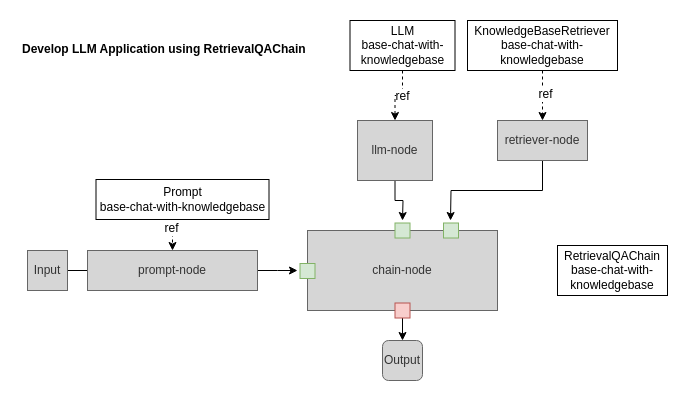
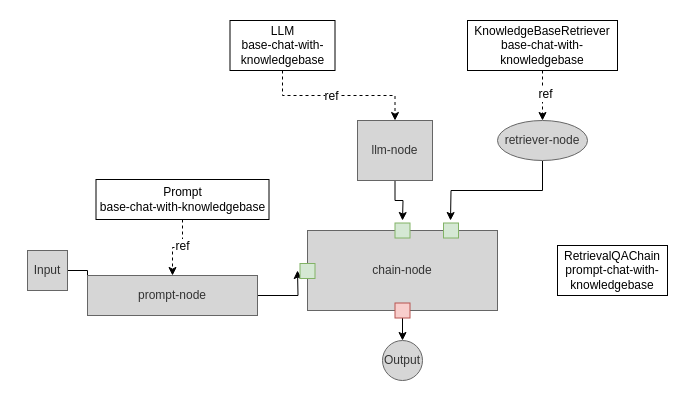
  <mxCell id="0" />
  <mxCell id="1" parent="0" />
  <mxCell id="2" style="edgeStyle=orthogonalEdgeStyle;rounded=0;orthogonalLoop=1;jettySize=auto;html=1;exitX=1;exitY=0.5;exitDx=0;exitDy=0;entryX=0;entryY=0.5;entryDx=0;entryDy=0;endArrow=none;" parent="1" source="20" target="4" edge="1"><mxGeometry relative="1" as="geometry"><mxPoint x="107" y="270" as="sourcePoint" /></mxGeometry></mxCell>
  <mxCell id="3" style="edgeStyle=orthogonalEdgeStyle;rounded=0;orthogonalLoop=1;jettySize=auto;html=1;exitX=1;exitY=0.5;exitDx=0;exitDy=0;" parent="1" source="4" edge="1"><mxGeometry relative="1" as="geometry"><mxPoint x="297" y="270" as="targetPoint" /></mxGeometry></mxCell>
- <mxCell id="4" value="prompt-node" style="rounded=0;whiteSpace=wrap;html=1;fillColor=#D6D6D6;strokeColor=#666666;fontColor=#333333;" parent="1" vertex="1"><mxGeometry x="87" y="250" width="170" height="40" as="geometry" /></mxCell>
+ <mxCell id="4" value="prompt-node" style="rounded=0;whiteSpace=wrap;html=1;fillColor=#D6D6D6;strokeColor=#666666;fontColor=#333333;" parent="1" vertex="1"><mxGeometry x="87" y="275" width="170" height="40" as="geometry" /></mxCell>
  <mxCell id="5" style="edgeStyle=orthogonalEdgeStyle;rounded=0;orthogonalLoop=1;jettySize=auto;html=1;exitX=0.5;exitY=1;exitDx=0;exitDy=0;" parent="1" source="6" edge="1"><mxGeometry relative="1" as="geometry"><mxPoint x="402" y="220" as="targetPoint" /></mxGeometry></mxCell>
  <mxCell id="6" value="llm-node" style="rounded=0;whiteSpace=wrap;html=1;fillColor=#D6D6D6;strokeColor=#666666;fontColor=#333333;" parent="1" vertex="1"><mxGeometry x="357" y="120" width="75" height="60" as="geometry" /></mxCell>
  <mxCell id="7" style="edgeStyle=orthogonalEdgeStyle;rounded=0;orthogonalLoop=1;jettySize=auto;html=1;exitX=0.5;exitY=1;exitDx=0;exitDy=0;" parent="1" source="8" edge="1"><mxGeometry relative="1" as="geometry"><mxPoint x="450" y="220" as="targetPoint" /></mxGeometry></mxCell>
- <mxCell id="8" value="retriever-node" style="rounded=0;whiteSpace=wrap;html=1;fillColor=#D6D6D6;strokeColor=#666666;fontColor=#333333;" parent="1" vertex="1"><mxGeometry x="497" y="120" width="90" height="40" as="geometry" /></mxCell>
+ <mxCell id="8" value="retriever-node" style="ellipse;whiteSpace=wrap;html=1;fillColor=#D6D6D6;strokeColor=#666666;fontColor=#333333;" parent="1" vertex="1"><mxGeometry x="497" y="120" width="90" height="40" as="geometry" /></mxCell>
  <mxCell id="9" value="chain-node" style="rounded=0;whiteSpace=wrap;html=1;fillColor=#D6D6D6;strokeColor=#666666;fontColor=#333333;" parent="1" vertex="1"><mxGeometry x="307" y="230" width="190" height="80" as="geometry" /></mxCell>
  <mxCell id="10" style="edgeStyle=orthogonalEdgeStyle;rounded=0;orthogonalLoop=1;jettySize=auto;html=1;exitX=0.5;exitY=1;exitDx=0;exitDy=0;entryX=0.5;entryY=0;entryDx=0;entryDy=0;dashed=1;" parent="1" source="12" target="6" edge="1"><mxGeometry relative="1" as="geometry" /></mxCell>
  <mxCell id="11" value="ref" style="text;html=1;resizable=0;points=[];align=center;verticalAlign=middle;labelBackgroundColor=#ffffff;" parent="10" vertex="1" connectable="0"><mxGeometry x="-0.096" relative="1" as="geometry"><mxPoint as="offset" /></mxGeometry></mxCell>
- <mxCell id="12" value="LLM&lt;br&gt;base-chat-with-knowledgebase" style="rounded=0;whiteSpace=wrap;html=1;" parent="1" vertex="1"><mxGeometry x="349.5" y="20" width="105" height="50" as="geometry" /></mxCell>
+ <mxCell id="12" value="LLM&lt;br&gt;base-chat-with-knowledgebase" style="rounded=0;whiteSpace=wrap;html=1;" parent="1" vertex="1"><mxGeometry x="229.5" y="20" width="105" height="50" as="geometry" /></mxCell>
  <mxCell id="13" style="edgeStyle=orthogonalEdgeStyle;rounded=0;orthogonalLoop=1;jettySize=auto;html=1;exitX=0.5;exitY=1;exitDx=0;exitDy=0;entryX=0.5;entryY=0;entryDx=0;entryDy=0;dashed=1;" parent="1" source="15" target="8" edge="1"><mxGeometry relative="1" as="geometry" /></mxCell>
  <mxCell id="14" value="ref" style="text;html=1;resizable=0;points=[];align=center;verticalAlign=middle;labelBackgroundColor=#ffffff;" parent="13" vertex="1" connectable="0"><mxGeometry x="-0.096" y="2" relative="1" as="geometry"><mxPoint as="offset" /></mxGeometry></mxCell>
  <mxCell id="15" value="KnowledgeBaseRetriever&lt;br&gt;base-chat-with-knowledgebase" style="rounded=0;whiteSpace=wrap;html=1;" parent="1" vertex="1"><mxGeometry x="467" y="20" width="150" height="50" as="geometry" /></mxCell>
- <mxCell id="16" value="RetrievalQAChain&lt;br&gt;base-chat-with-knowledgebase" style="rounded=0;whiteSpace=wrap;html=1;" parent="1" vertex="1"><mxGeometry x="557" y="245" width="110" height="50" as="geometry" /></mxCell>
+ <mxCell id="16" value="RetrievalQAChain&lt;br&gt;prompt-chat-with-knowledgebase" style="rounded=0;whiteSpace=wrap;html=1;" parent="1" vertex="1"><mxGeometry x="557" y="245" width="110" height="50" as="geometry" /></mxCell>
  <mxCell id="17" value="" style="rounded=0;whiteSpace=wrap;html=1;fillColor=#d5e8d4;strokeColor=#82b366;" parent="1" vertex="1"><mxGeometry x="394.5" y="222.5" width="15" height="15" as="geometry" /></mxCell>
  <mxCell id="18" value="" style="rounded=0;whiteSpace=wrap;html=1;fillColor=#d5e8d4;strokeColor=#82b366;" parent="1" vertex="1"><mxGeometry x="443" y="222.5" width="15" height="15" as="geometry" /></mxCell>
  <mxCell id="19" value="" style="rounded=0;whiteSpace=wrap;html=1;fillColor=#d5e8d4;strokeColor=#82b366;" parent="1" vertex="1"><mxGeometry x="299.5" y="263" width="15" height="15" as="geometry" /></mxCell>
  <mxCell id="20" value="Input" style="whiteSpace=wrap;html=1;aspect=fixed;strokeColor=#666666;fillColor=#D6D6D6;fontColor=#333333;rounded=0;" parent="1" vertex="1"><mxGeometry x="27" y="250" width="40" height="40" as="geometry" /></mxCell>
- <mxCell id="21" value="Output" style="whiteSpace=wrap;html=1;aspect=fixed;strokeColor=#666666;fillColor=#D6D6D6;fontColor=#333333;rounded=1;" parent="1" vertex="1"><mxGeometry x="382" y="340" width="40" height="40" as="geometry" /></mxCell>
+ <mxCell id="21" value="Output" style="ellipse;whiteSpace=wrap;html=1;aspect=fixed;strokeColor=#666666;fillColor=#D6D6D6;fontColor=#333333;" parent="1" vertex="1"><mxGeometry x="382" y="340" width="40" height="40" as="geometry" /></mxCell>
  <mxCell id="22" style="edgeStyle=orthogonalEdgeStyle;rounded=0;orthogonalLoop=1;jettySize=auto;html=1;exitX=0.5;exitY=1;exitDx=0;exitDy=0;entryX=0.5;entryY=0;entryDx=0;entryDy=0;" parent="1" source="23" target="21" edge="1"><mxGeometry relative="1" as="geometry" /></mxCell>
  <mxCell id="23" value="" style="rounded=0;whiteSpace=wrap;html=1;fillColor=#f8cecc;strokeColor=#b85450;" parent="1" vertex="1"><mxGeometry x="394.5" y="302.5" width="15" height="15" as="geometry" /></mxCell>
  <mxCell id="24" style="edgeStyle=orthogonalEdgeStyle;rounded=0;orthogonalLoop=1;jettySize=auto;html=1;exitX=0.5;exitY=1;exitDx=0;exitDy=0;entryX=0.5;entryY=0;entryDx=0;entryDy=0;dashed=1;" parent="1" source="26" target="4" edge="1"><mxGeometry relative="1" as="geometry" /></mxCell>
  <mxCell id="25" value="ref" style="text;html=1;resizable=0;points=[];align=center;verticalAlign=middle;labelBackgroundColor=#ffffff;" parent="24" vertex="1" connectable="0"><mxGeometry x="-0.126" y="-2" relative="1" as="geometry"><mxPoint as="offset" /></mxGeometry></mxCell>
  <mxCell id="26" value="Prompt&lt;br&gt;base-chat-with-knowledgebase" style="rounded=0;whiteSpace=wrap;html=1;" parent="1" vertex="1"><mxGeometry x="95.5" y="179" width="173" height="40" as="geometry" /></mxCell>
- <mxCell id="27" value="Develop LLM Application using&amp;nbsp;&lt;span style=&quot;text-align: center;&quot;&gt;RetrievalQAChain&lt;/span&gt;" style="text;html=1;fontStyle=1" parent="1" vertex="1"><mxGeometry x="20" y="35" width="190" height="30" as="geometry" /></mxCell>
